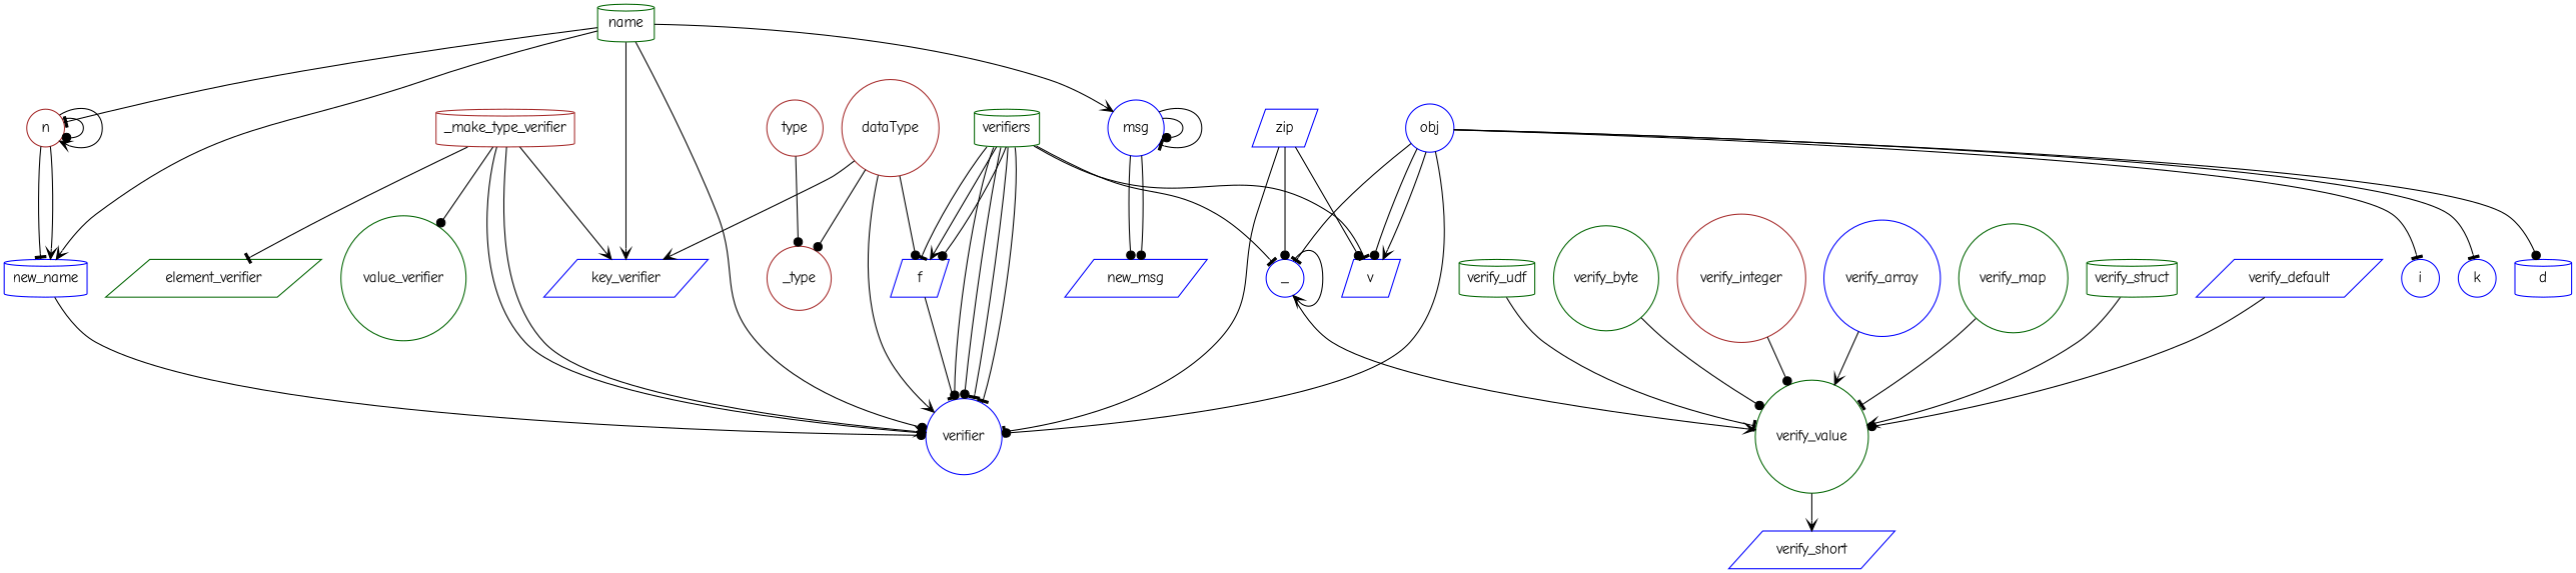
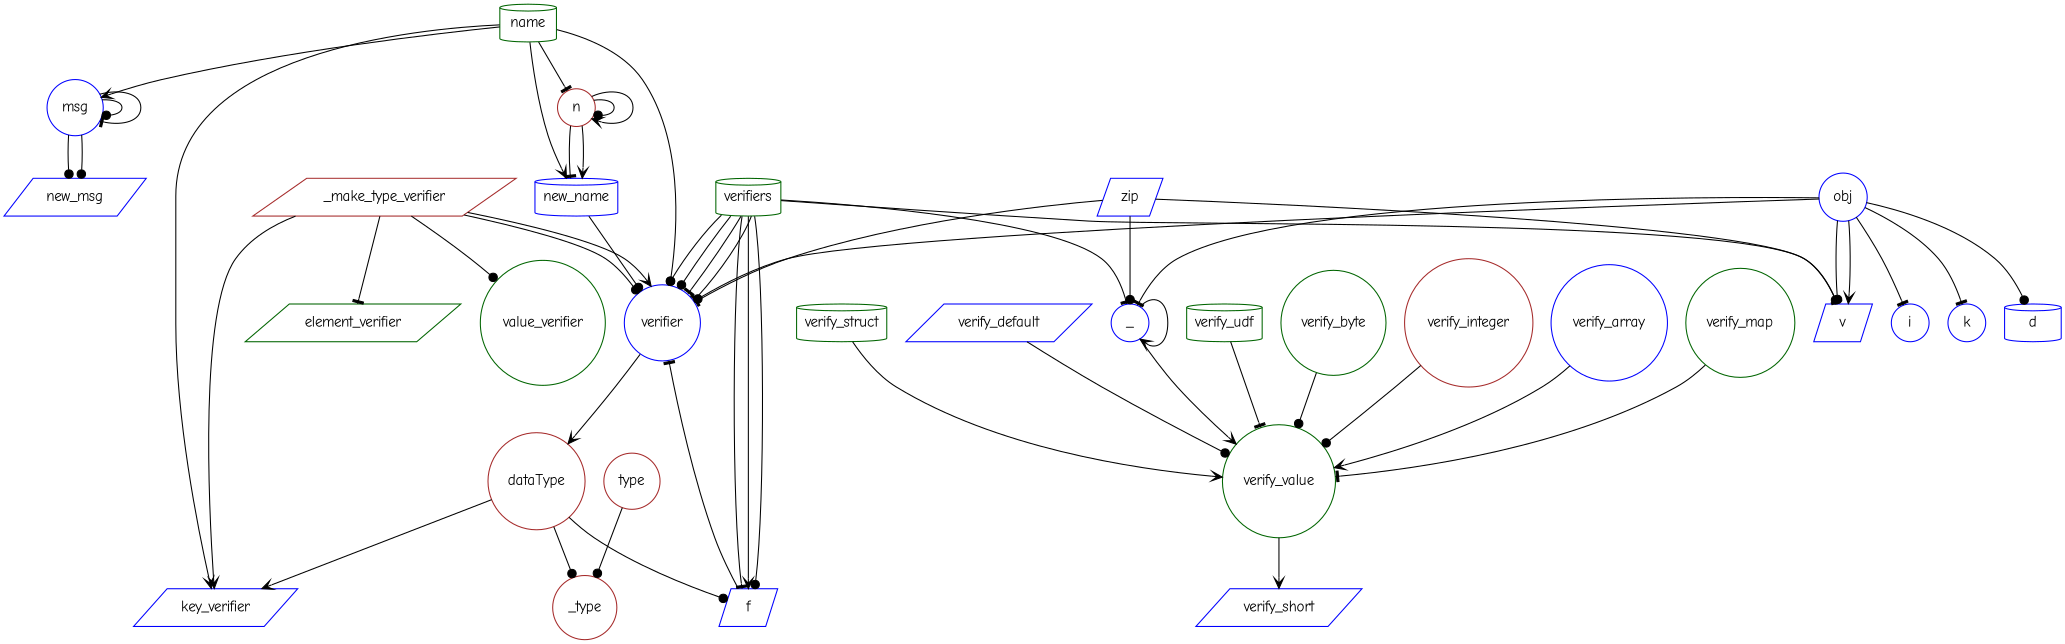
  digraph {
    fontname="Comic Neue"
    node [color=blue fontname="Comic Neue" shape=circle]
    edge [arrowhead=dot fontname="Comic Neue"]
    msg
    new_msg [shape=parallelogram]
    n [color=brown]
    new_name [shape=cylinder]
    verifier
    name [color=darkgreen shape=cylinder]
    key_verifier [shape=parallelogram]
    type [color=brown]
    _type [color=brown]
    dataType [color=brown]
    f [shape=parallelogram]
    _
    verify_value [color=darkgreen]
    verify_short [shape=parallelogram]
-   _make_type_verifier [color=brown shape=cylinder]
+   _make_type_verifier [color=brown shape=parallelogram]
    element_verifier [color=darkgreen shape=parallelogram]
    value_verifier [color=darkgreen]
    verify_udf [color=darkgreen shape=cylinder]
    verify_byte [color=darkgreen]
    verify_integer [color=brown]
    obj
    i
    k
    v [shape=parallelogram]
    d [shape=cylinder]
    verify_array
    verify_map [color=darkgreen]
    verifiers [color=darkgreen shape=cylinder]
    zip [shape=parallelogram]
    verify_struct [color=darkgreen shape=cylinder]
    verify_default [shape=parallelogram]
    msg -> msg
    msg -> msg [arrowhead=tee]
    msg -> new_msg
    msg -> new_msg
    n -> n
    n -> n [arrowhead=vee]
    n -> new_name [arrowhead=tee]
    n -> new_name [arrowhead=vee]
    new_name -> verifier
    name -> msg [arrowhead=vee]
    name -> n [arrowhead=tee]
    name -> new_name [arrowhead=vee]
    name -> verifier
    name -> key_verifier [arrowhead=vee]
    type -> _type
-   dataType -> verifier [arrowhead=vee]
+   verifier -> dataType [arrowhead=vee]
    dataType -> key_verifier [arrowhead=vee]
    dataType -> _type
    dataType -> f
    f -> verifier [arrowhead=tee]
    _ -> _ [arrowhead=vee]
    _ -> verify_value [arrowhead=vee]
    verify_value -> verify_short [arrowhead=vee]
    _make_type_verifier -> verifier
    _make_type_verifier -> verifier [arrowhead=vee]
    _make_type_verifier -> key_verifier [arrowhead=vee]
    _make_type_verifier -> element_verifier [arrowhead=tee]
    _make_type_verifier -> value_verifier
    verify_udf -> verify_value [arrowhead=tee]
    verify_byte -> verify_value
    verify_integer -> verify_value
    obj -> verifier
    obj -> _ [arrowhead=tee]
    obj -> i [arrowhead=tee]
    obj -> k [arrowhead=tee]
    obj -> v
    obj -> v [arrowhead=vee]
    obj -> d
    verify_array -> verify_value [arrowhead=vee]
    verify_map -> verify_value [arrowhead=tee]
    verifiers -> verifier
    verifiers -> verifier
    verifiers -> verifier [arrowhead=tee]
    verifiers -> verifier [arrowhead=tee]
    verifiers -> f [arrowhead=tee]
    verifiers -> f [arrowhead=vee]
    verifiers -> f
    verifiers -> _ [arrowhead=tee]
    verifiers -> v [arrowhead=tee]
    zip -> verifier [arrowhead=tee]
    zip -> _
    zip -> v
    verify_struct -> verify_value [arrowhead=vee]
    verify_default -> verify_value
  }
